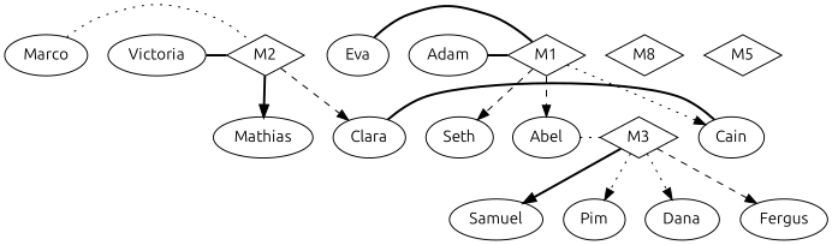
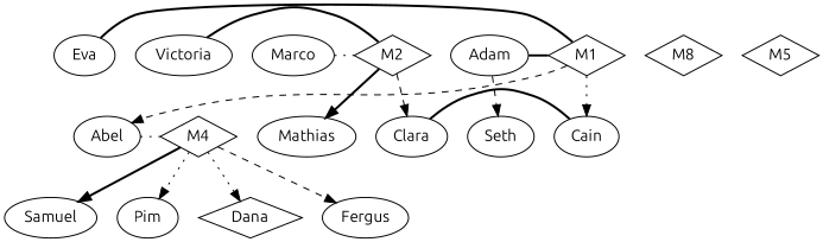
  digraph {
    fontname=Ubuntu
    node [fontname=Ubuntu]
    edge [fontname=Ubuntu style=bold]
    M1 [shape=diamond]
    M2 [shape=diamond]
    Eva
    Adam
    Marco
    Victoria
-   M3 [shape=diamond]
+   M3 [shape=diamond label=M4]
    Cain
    Abel
    Seth
    Clara
    Mathias
    Samuel
    Pim
-   Dana
+   Dana [shape=diamond]
    Fergus
    n17 [label=M8 shape=diamond]
    M5 [shape=diamond]
    subgraph sub_1 {
      rank=same
      M1
      M2
      Eva
      Adam
      Marco
      Victoria
    }
    subgraph sub_2 {
      rank=same
      M3
      Cain
      Abel
      Seth
      Clara
      Mathias
    }
    M1 -> Cain [style=dotted]
    M1 -> Abel [style=dashed]
-   M1 -> Seth [style=dashed]
+   Adam -> Seth [style=dashed]
    M2 -> Clara [style=dashed]
    M2 -> Mathias
    Eva -> M1 [arrowhead=none]
    Adam -> M1 [arrowhead=none]
    Marco -> M2 [arrowhead=none style=dotted]
    Victoria -> M2 [arrowhead=none]
    M3 -> Samuel
    M3 -> Pim [style=dotted]
    M3 -> Dana [style=dotted]
    M3 -> Fergus [style=dashed]
    Abel -> M3 [arrowhead=none style=dotted]
    Clara -> Cain [arrowhead=none]
  }
